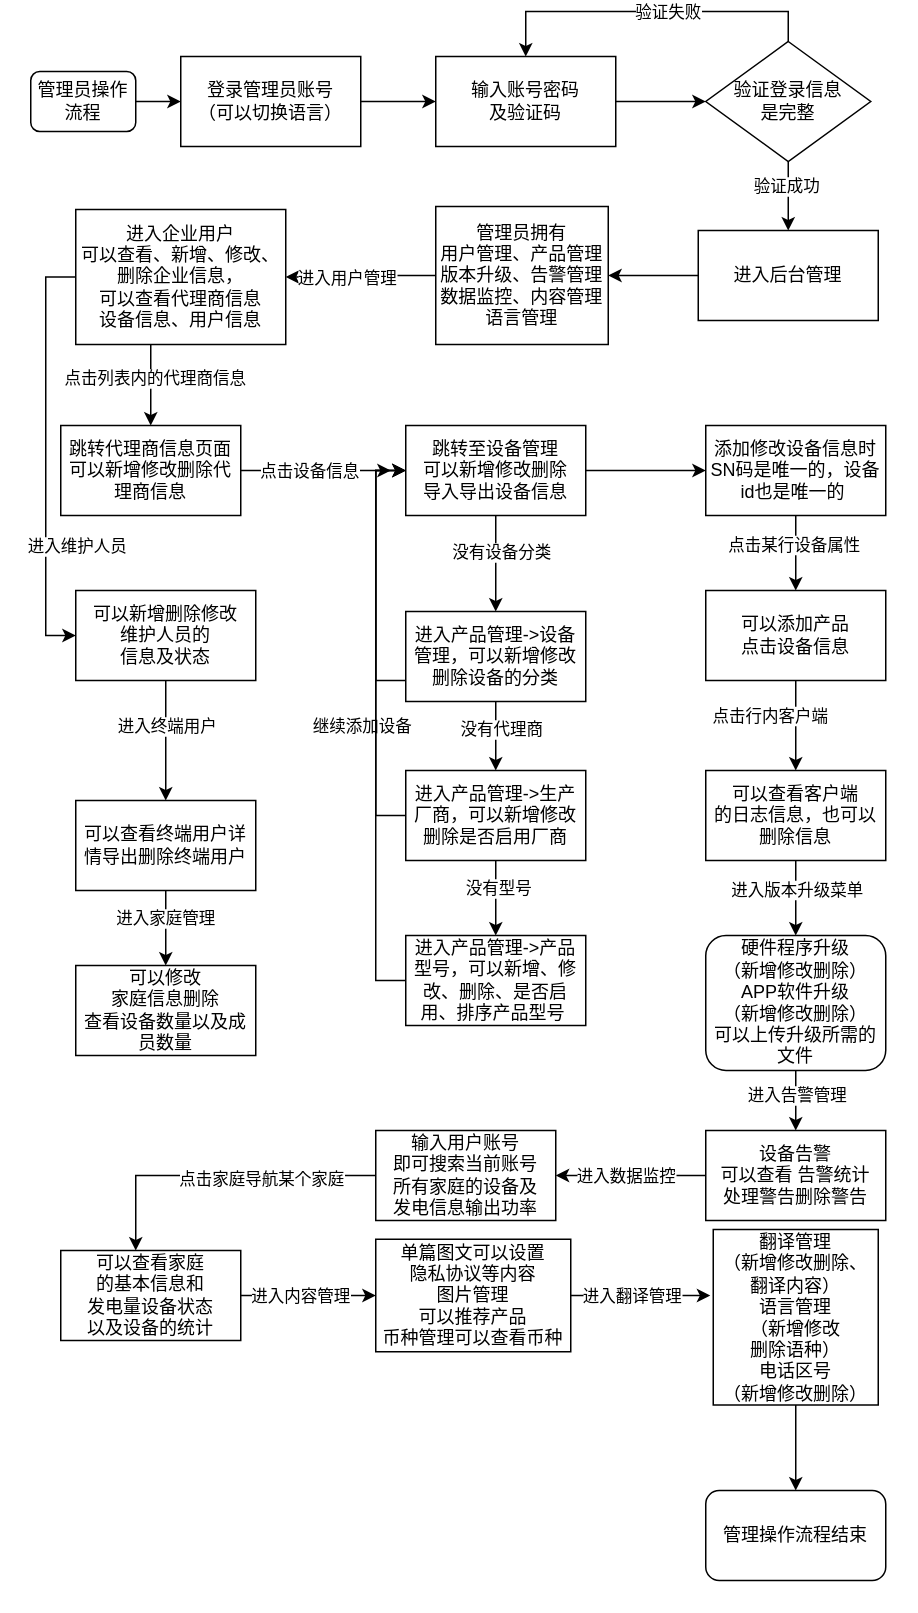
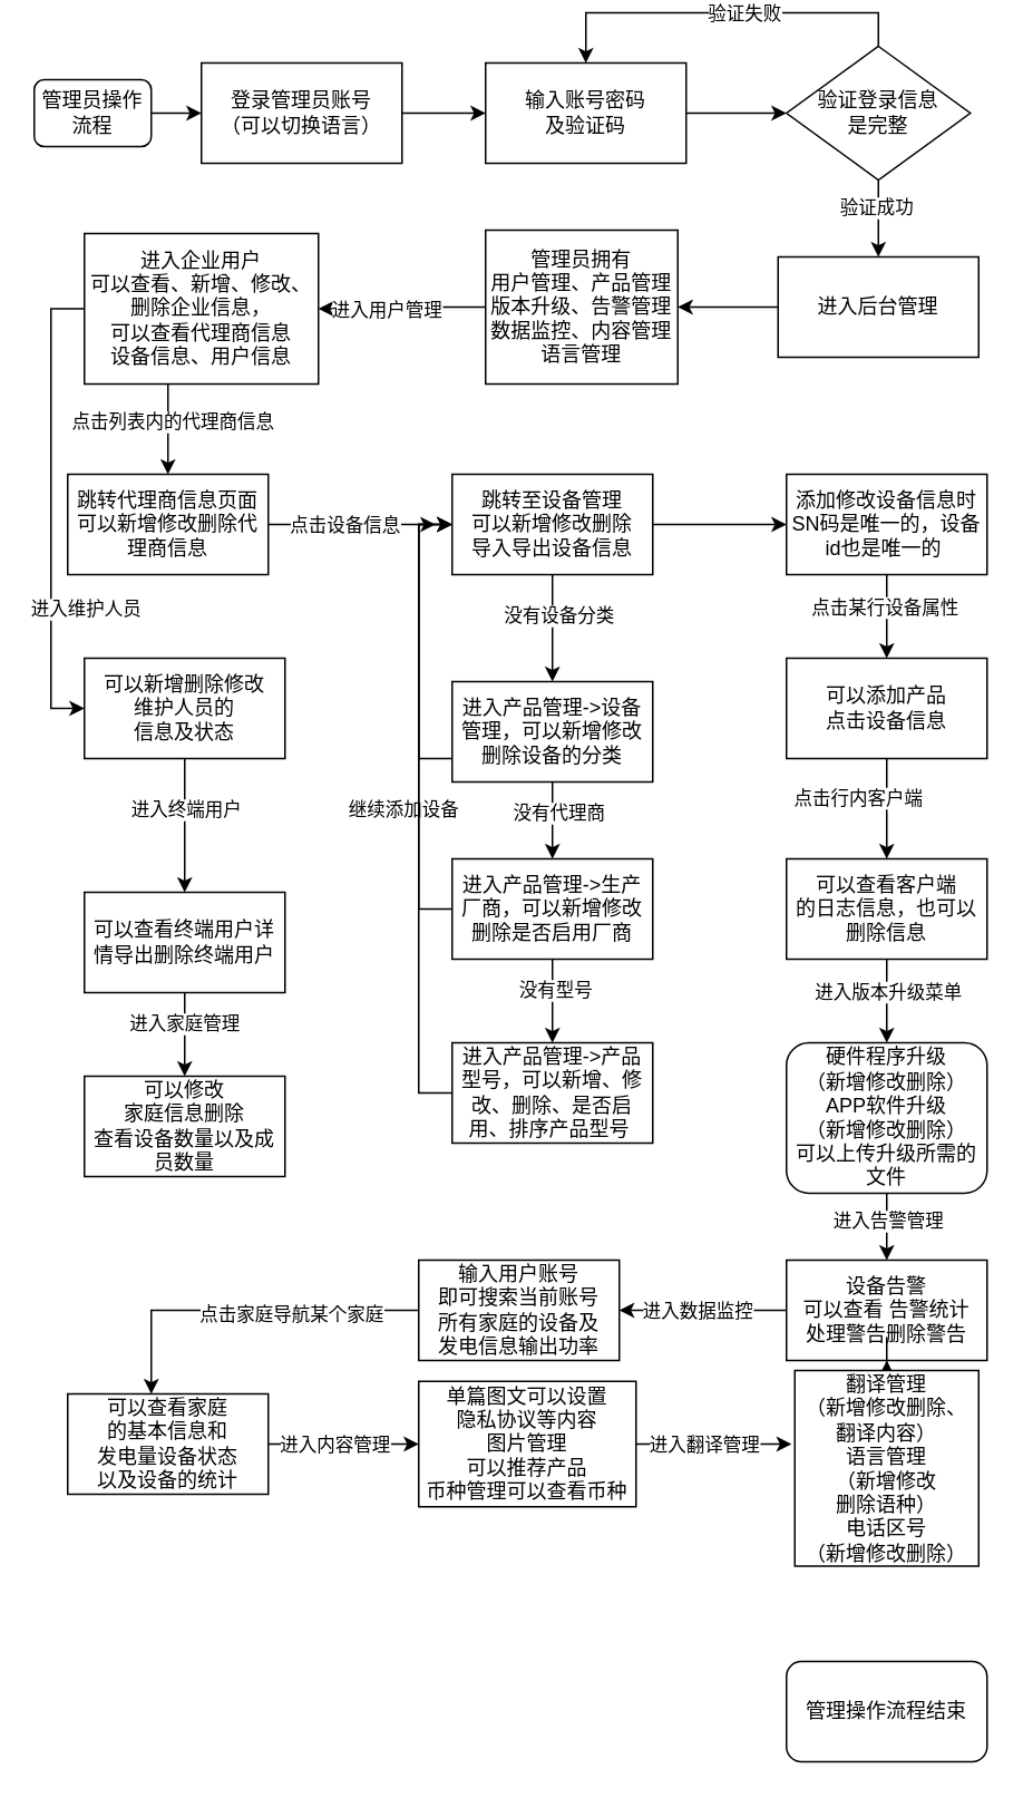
  <mxCell id="0" />
  <mxCell id="1" parent="0" />
  <mxCell id="2" value="" style="edgeStyle=orthogonalEdgeStyle;rounded=0;orthogonalLoop=1;jettySize=auto;html=1;" edge="1" parent="1" source="3" target="12"><mxGeometry relative="1" as="geometry"><mxPoint x="145" y="60" as="targetPoint" /></mxGeometry></mxCell>
  <mxCell id="3" value="管理员操作流程" style="rounded=1;whiteSpace=wrap;html=1;" vertex="1" parent="1"><mxGeometry x="20" y="40" width="70" height="40" as="geometry" /></mxCell>
  <mxCell id="4" style="edgeStyle=orthogonalEdgeStyle;rounded=0;orthogonalLoop=1;jettySize=auto;html=1;" edge="1" parent="1" source="5" target="10"><mxGeometry relative="1" as="geometry" /></mxCell>
  <mxCell id="5" value="输入账号密码&lt;br&gt;及验证码" style="whiteSpace=wrap;html=1;rounded=0;" vertex="1" parent="1"><mxGeometry x="290" y="30" width="120" height="60" as="geometry" /></mxCell>
  <mxCell id="6" style="edgeStyle=orthogonalEdgeStyle;rounded=0;orthogonalLoop=1;jettySize=auto;html=1;exitX=0.5;exitY=0;exitDx=0;exitDy=0;entryX=0.5;entryY=0;entryDx=0;entryDy=0;" edge="1" parent="1" source="10" target="5"><mxGeometry relative="1" as="geometry" /></mxCell>
  <mxCell id="7" value="验证失败" style="edgeLabel;html=1;align=center;verticalAlign=middle;resizable=0;points=[];" vertex="1" connectable="0" parent="6"><mxGeometry x="-0.182" relative="1" as="geometry"><mxPoint x="-9" as="offset" /></mxGeometry></mxCell>
  <mxCell id="8" value="" style="edgeStyle=orthogonalEdgeStyle;rounded=0;orthogonalLoop=1;jettySize=auto;html=1;" edge="1" parent="1" source="10" target="14"><mxGeometry relative="1" as="geometry" /></mxCell>
  <mxCell id="9" value="验证成功" style="edgeLabel;html=1;align=center;verticalAlign=middle;resizable=0;points=[];" vertex="1" connectable="0" parent="8"><mxGeometry x="-0.302" y="-2" relative="1" as="geometry"><mxPoint as="offset" /></mxGeometry></mxCell>
  <mxCell id="10" value="验证登录信息&lt;br&gt;是完整" style="rhombus;whiteSpace=wrap;html=1;rounded=0;" vertex="1" parent="1"><mxGeometry x="470" y="20" width="110" height="80" as="geometry" /></mxCell>
  <mxCell id="11" style="edgeStyle=orthogonalEdgeStyle;rounded=0;orthogonalLoop=1;jettySize=auto;html=1;entryX=0;entryY=0.5;entryDx=0;entryDy=0;" edge="1" parent="1" source="12" target="5"><mxGeometry relative="1" as="geometry"><mxPoint x="320" y="60" as="targetPoint" /></mxGeometry></mxCell>
  <mxCell id="12" value="登录管理员账号&lt;br&gt;（可以切换语言）" style="rounded=0;whiteSpace=wrap;html=1;" vertex="1" parent="1"><mxGeometry x="120" y="30" width="120" height="60" as="geometry" /></mxCell>
  <mxCell id="13" value="" style="edgeStyle=orthogonalEdgeStyle;rounded=0;orthogonalLoop=1;jettySize=auto;html=1;" edge="1" parent="1" source="14" target="17"><mxGeometry relative="1" as="geometry" /></mxCell>
  <mxCell id="14" value="进入后台管理" style="rounded=0;whiteSpace=wrap;html=1;" vertex="1" parent="1"><mxGeometry x="465" y="146" width="120" height="60" as="geometry" /></mxCell>
  <mxCell id="15" value="" style="edgeStyle=orthogonalEdgeStyle;rounded=0;orthogonalLoop=1;jettySize=auto;html=1;" edge="1" parent="1" source="17" target="22"><mxGeometry relative="1" as="geometry" /></mxCell>
  <mxCell id="16" value="进入用户管理" style="edgeLabel;html=1;align=center;verticalAlign=middle;resizable=0;points=[];" vertex="1" connectable="0" parent="15"><mxGeometry x="-0.292" y="1" relative="1" as="geometry"><mxPoint x="-24" as="offset" /></mxGeometry></mxCell>
  <mxCell id="17" value="管理员拥有&lt;br&gt;用户管理、产品管理&lt;br&gt;版本升级、告警管理&lt;br&gt;数据监控、内容管理&lt;br&gt;语言管理" style="whiteSpace=wrap;html=1;rounded=0;" vertex="1" parent="1"><mxGeometry x="290" y="130" width="115" height="92" as="geometry" /></mxCell>
  <mxCell id="18" value="" style="edgeStyle=orthogonalEdgeStyle;rounded=0;orthogonalLoop=1;jettySize=auto;html=1;" edge="1" parent="1" source="22" target="25"><mxGeometry relative="1" as="geometry"><Array as="points"><mxPoint x="100" y="236" /><mxPoint x="100" y="236" /></Array></mxGeometry></mxCell>
  <mxCell id="19" value="点击列表内的代理商信息" style="edgeLabel;html=1;align=center;verticalAlign=middle;resizable=0;points=[];" vertex="1" connectable="0" parent="18"><mxGeometry x="-0.192" y="2" relative="1" as="geometry"><mxPoint as="offset" /></mxGeometry></mxCell>
  <mxCell id="20" style="edgeStyle=orthogonalEdgeStyle;rounded=0;orthogonalLoop=1;jettySize=auto;html=1;entryX=0;entryY=0.5;entryDx=0;entryDy=0;" edge="1" parent="1" source="22" target="70"><mxGeometry relative="1" as="geometry"><Array as="points"><mxPoint x="30" y="177" /><mxPoint x="30" y="416" /></Array></mxGeometry></mxCell>
  <mxCell id="21" value="进入维护人员" style="edgeLabel;html=1;align=center;verticalAlign=middle;resizable=0;points=[];" vertex="1" connectable="0" parent="20"><mxGeometry x="0.369" y="-1" relative="1" as="geometry"><mxPoint x="21" y="8" as="offset" /></mxGeometry></mxCell>
  <mxCell id="22" value="进入企业用户&lt;br&gt;可以查看、新增、修改、删除企业信息，&lt;br&gt;可以查看代理商信息&lt;br&gt;设备信息、用户信息" style="whiteSpace=wrap;html=1;rounded=0;" vertex="1" parent="1"><mxGeometry x="50" y="132" width="140" height="90" as="geometry" /></mxCell>
  <mxCell id="23" value="" style="edgeStyle=orthogonalEdgeStyle;rounded=0;orthogonalLoop=1;jettySize=auto;html=1;" edge="1" parent="1" source="25" target="29"><mxGeometry relative="1" as="geometry" /></mxCell>
  <mxCell id="24" value="点击设备信息" style="edgeLabel;html=1;align=center;verticalAlign=middle;resizable=0;points=[];" vertex="1" connectable="0" parent="23"><mxGeometry x="-0.22" y="1" relative="1" as="geometry"><mxPoint x="2" y="1" as="offset" /></mxGeometry></mxCell>
  <mxCell id="25" value="跳转代理商信息页面&lt;br&gt;可以新增修改删除代理商信息" style="whiteSpace=wrap;html=1;rounded=0;" vertex="1" parent="1"><mxGeometry x="40" y="276" width="120" height="60" as="geometry" /></mxCell>
  <mxCell id="26" value="" style="edgeStyle=orthogonalEdgeStyle;rounded=0;orthogonalLoop=1;jettySize=auto;html=1;" edge="1" parent="1" source="29" target="32"><mxGeometry relative="1" as="geometry"><Array as="points"><mxPoint x="420" y="306" /><mxPoint x="420" y="306" /></Array></mxGeometry></mxCell>
  <mxCell id="27" value="" style="edgeStyle=orthogonalEdgeStyle;rounded=0;orthogonalLoop=1;jettySize=auto;html=1;" edge="1" parent="1" source="29" target="46"><mxGeometry relative="1" as="geometry" /></mxCell>
  <mxCell id="28" value="没有设备分类" style="edgeLabel;html=1;align=center;verticalAlign=middle;resizable=0;points=[];" vertex="1" connectable="0" parent="27"><mxGeometry x="-0.25" y="3" relative="1" as="geometry"><mxPoint as="offset" /></mxGeometry></mxCell>
  <mxCell id="29" value="跳转至设备管理&lt;br&gt;可以新增修改删除&lt;br&gt;导入导出设备信息" style="whiteSpace=wrap;html=1;rounded=0;" vertex="1" parent="1"><mxGeometry x="270" y="276" width="120" height="60" as="geometry" /></mxCell>
  <mxCell id="30" value="" style="edgeStyle=orthogonalEdgeStyle;rounded=0;orthogonalLoop=1;jettySize=auto;html=1;" edge="1" parent="1" source="32" target="35"><mxGeometry relative="1" as="geometry" /></mxCell>
  <mxCell id="31" value="点击某行设备属性" style="edgeLabel;html=1;align=center;verticalAlign=middle;resizable=0;points=[];" vertex="1" connectable="0" parent="30"><mxGeometry x="-0.236" y="-2" relative="1" as="geometry"><mxPoint as="offset" /></mxGeometry></mxCell>
  <mxCell id="32" value="添加修改设备信息时&lt;br&gt;SN码是唯一的，设备id也是唯一的&amp;nbsp;" style="whiteSpace=wrap;html=1;rounded=0;" vertex="1" parent="1"><mxGeometry x="470" y="276" width="120" height="60" as="geometry" /></mxCell>
  <mxCell id="33" value="" style="edgeStyle=orthogonalEdgeStyle;rounded=0;orthogonalLoop=1;jettySize=auto;html=1;" edge="1" parent="1" source="35" target="38"><mxGeometry relative="1" as="geometry" /></mxCell>
  <mxCell id="34" value="点击行内客户端" style="edgeLabel;html=1;align=center;verticalAlign=middle;resizable=0;points=[];" vertex="1" connectable="0" parent="33"><mxGeometry x="-0.257" y="-2" relative="1" as="geometry"><mxPoint x="-16" y="1" as="offset" /></mxGeometry></mxCell>
  <mxCell id="35" value="可以添加产品&lt;br&gt;点击设备信息" style="whiteSpace=wrap;html=1;rounded=0;" vertex="1" parent="1"><mxGeometry x="470" y="386" width="120" height="60" as="geometry" /></mxCell>
  <mxCell id="36" value="" style="edgeStyle=orthogonalEdgeStyle;rounded=0;orthogonalLoop=1;jettySize=auto;html=1;" edge="1" parent="1" source="38" target="41"><mxGeometry relative="1" as="geometry" /></mxCell>
  <mxCell id="37" value="进入版本升级菜单" style="edgeLabel;html=1;align=center;verticalAlign=middle;resizable=0;points=[];" vertex="1" connectable="0" parent="36"><mxGeometry x="-0.26" relative="1" as="geometry"><mxPoint as="offset" /></mxGeometry></mxCell>
  <mxCell id="38" value="可以查看客户端&lt;br&gt;的日志信息，也可以删除信息" style="whiteSpace=wrap;html=1;rounded=0;" vertex="1" parent="1"><mxGeometry x="470" y="506" width="120" height="60" as="geometry" /></mxCell>
  <mxCell id="39" value="" style="edgeStyle=orthogonalEdgeStyle;rounded=0;orthogonalLoop=1;jettySize=auto;html=1;" edge="1" parent="1" source="41" target="55"><mxGeometry relative="1" as="geometry" /></mxCell>
  <mxCell id="40" value="进入告警管理" style="edgeLabel;html=1;align=center;verticalAlign=middle;resizable=0;points=[];" vertex="1" connectable="0" parent="39"><mxGeometry x="-0.185" relative="1" as="geometry"><mxPoint as="offset" /></mxGeometry></mxCell>
  <mxCell id="41" value="硬件程序升级&lt;br&gt;（新增修改删除）&lt;br&gt;APP软件升级&lt;br&gt;（新增修改删除）&lt;br&gt;可以上传升级所需的文件" style="whiteSpace=wrap;html=1;rounded=1;" vertex="1" parent="1"><mxGeometry x="470" y="616" width="120" height="90" as="geometry" /></mxCell>
  <mxCell id="42" style="edgeStyle=orthogonalEdgeStyle;rounded=0;orthogonalLoop=1;jettySize=auto;html=1;" edge="1" parent="1" source="46"><mxGeometry relative="1" as="geometry"><mxPoint x="260" y="306" as="targetPoint" /><Array as="points"><mxPoint x="250" y="446" /><mxPoint x="250" y="306" /></Array></mxGeometry></mxCell>
  <mxCell id="43" value="继续添加设备" style="edgeLabel;html=1;align=center;verticalAlign=middle;resizable=0;points=[];" vertex="1" connectable="0" parent="42"><mxGeometry x="0.377" relative="1" as="geometry"><mxPoint x="-10" y="127" as="offset" /></mxGeometry></mxCell>
  <mxCell id="44" value="" style="edgeStyle=orthogonalEdgeStyle;rounded=0;orthogonalLoop=1;jettySize=auto;html=1;" edge="1" parent="1" source="46" target="50"><mxGeometry relative="1" as="geometry" /></mxCell>
  <mxCell id="45" value="没有代理商" style="edgeLabel;html=1;align=center;verticalAlign=middle;resizable=0;points=[];" vertex="1" connectable="0" parent="44"><mxGeometry x="-0.207" y="3" relative="1" as="geometry"><mxPoint as="offset" /></mxGeometry></mxCell>
  <mxCell id="46" value="进入产品管理-&amp;gt;设备管理，可以新增修改删除设备的分类&lt;br&gt;" style="rounded=0;whiteSpace=wrap;html=1;" vertex="1" parent="1"><mxGeometry x="270" y="400" width="120" height="60" as="geometry" /></mxCell>
  <mxCell id="47" style="edgeStyle=orthogonalEdgeStyle;rounded=0;orthogonalLoop=1;jettySize=auto;html=1;entryX=0;entryY=0.5;entryDx=0;entryDy=0;" edge="1" parent="1" source="50" target="29"><mxGeometry relative="1" as="geometry"><Array as="points"><mxPoint x="250" y="536" /><mxPoint x="250" y="306" /></Array></mxGeometry></mxCell>
  <mxCell id="48" style="edgeStyle=orthogonalEdgeStyle;rounded=0;orthogonalLoop=1;jettySize=auto;html=1;entryX=0.5;entryY=0;entryDx=0;entryDy=0;" edge="1" parent="1" source="50" target="52"><mxGeometry relative="1" as="geometry" /></mxCell>
  <mxCell id="49" value="没有型号" style="edgeLabel;html=1;align=center;verticalAlign=middle;resizable=0;points=[];" vertex="1" connectable="0" parent="48"><mxGeometry x="-0.289" y="1" relative="1" as="geometry"><mxPoint as="offset" /></mxGeometry></mxCell>
  <mxCell id="50" value="进入产品管理-&amp;gt;生产厂商，可以新增修改删除是否启用厂商" style="whiteSpace=wrap;html=1;rounded=0;" vertex="1" parent="1"><mxGeometry x="270" y="506" width="120" height="60" as="geometry" /></mxCell>
  <mxCell id="51" style="edgeStyle=orthogonalEdgeStyle;rounded=0;orthogonalLoop=1;jettySize=auto;html=1;entryX=0;entryY=0.5;entryDx=0;entryDy=0;" edge="1" parent="1" source="52" target="29"><mxGeometry relative="1" as="geometry"><Array as="points"><mxPoint x="250" y="646" /><mxPoint x="250" y="306" /></Array></mxGeometry></mxCell>
  <mxCell id="52" value="进入产品管理-&amp;gt;产品型号，可以新增、修改、删除、是否启用、排序产品型号&amp;nbsp;" style="whiteSpace=wrap;html=1;rounded=0;" vertex="1" parent="1"><mxGeometry x="270" y="616" width="120" height="60" as="geometry" /></mxCell>
  <mxCell id="53" value="" style="edgeStyle=orthogonalEdgeStyle;rounded=0;orthogonalLoop=1;jettySize=auto;html=1;" edge="1" parent="1" source="55" target="58"><mxGeometry relative="1" as="geometry" /></mxCell>
  <mxCell id="54" value="进入数据监控" style="edgeLabel;html=1;align=center;verticalAlign=middle;resizable=0;points=[];" vertex="1" connectable="0" parent="53"><mxGeometry x="-0.25" y="2" relative="1" as="geometry"><mxPoint x="-16" y="-2" as="offset" /></mxGeometry></mxCell>
  <mxCell id="55" value="设备告警&lt;br&gt;可以查看 告警统计&lt;br&gt;处理警告删除警告" style="whiteSpace=wrap;html=1;rounded=0;" vertex="1" parent="1"><mxGeometry x="470" y="746" width="120" height="60" as="geometry" /></mxCell>
  <mxCell id="56" value="" style="edgeStyle=orthogonalEdgeStyle;rounded=0;orthogonalLoop=1;jettySize=auto;html=1;" edge="1" parent="1" source="58" target="61"><mxGeometry relative="1" as="geometry"><Array as="points"><mxPoint x="90" y="776" /></Array></mxGeometry></mxCell>
  <mxCell id="57" value="点击家庭导航某个家庭" style="edgeLabel;html=1;align=center;verticalAlign=middle;resizable=0;points=[];" vertex="1" connectable="0" parent="56"><mxGeometry x="-0.267" y="2" relative="1" as="geometry"><mxPoint as="offset" /></mxGeometry></mxCell>
  <mxCell id="58" value="输入用户账号&lt;br&gt;即可搜索当前账号&lt;br&gt;所有家庭的设备及&lt;br&gt;发电信息输出功率" style="whiteSpace=wrap;html=1;rounded=0;" vertex="1" parent="1"><mxGeometry x="250" y="746" width="120" height="60" as="geometry" /></mxCell>
  <mxCell id="59" style="edgeStyle=orthogonalEdgeStyle;rounded=0;orthogonalLoop=1;jettySize=auto;html=1;" edge="1" parent="1" source="61" target="64"><mxGeometry relative="1" as="geometry" /></mxCell>
  <mxCell id="60" value="进入内容管理" style="edgeLabel;html=1;align=center;verticalAlign=middle;resizable=0;points=[];" vertex="1" connectable="0" parent="59"><mxGeometry x="-0.244" y="-1" relative="1" as="geometry"><mxPoint x="5" y="-1" as="offset" /></mxGeometry></mxCell>
  <mxCell id="61" value="可以查看家庭&lt;br&gt;的基本信息和&lt;br&gt;发电量设备状态&lt;br&gt;以及设备的统计" style="whiteSpace=wrap;html=1;rounded=0;" vertex="1" parent="1"><mxGeometry x="40" y="826" width="120" height="60" as="geometry" /></mxCell>
  <mxCell id="62" style="edgeStyle=orthogonalEdgeStyle;rounded=0;orthogonalLoop=1;jettySize=auto;html=1;entryX=-0.018;entryY=0.376;entryDx=0;entryDy=0;entryPerimeter=0;" edge="1" parent="1" source="64" target="66"><mxGeometry relative="1" as="geometry" /></mxCell>
  <mxCell id="63" value="进入翻译管理" style="edgeLabel;html=1;align=center;verticalAlign=middle;resizable=0;points=[];" vertex="1" connectable="0" parent="62"><mxGeometry x="-0.226" y="1" relative="1" as="geometry"><mxPoint x="4" y="2" as="offset" /></mxGeometry></mxCell>
  <mxCell id="64" value="单篇图文可以设置&lt;br&gt;隐私协议等内容&lt;br&gt;图片管理&lt;br&gt;可以推荐产品&lt;br&gt;币种管理可以查看币种" style="whiteSpace=wrap;html=1;rounded=0;" vertex="1" parent="1"><mxGeometry x="250" y="818.5" width="130" height="75" as="geometry" /></mxCell>
- <mxCell id="65" value="" style="edgeStyle=orthogonalEdgeStyle;rounded=0;orthogonalLoop=1;jettySize=auto;html=1;" edge="1" parent="1" source="66" target="67"><mxGeometry relative="1" as="geometry" /></mxCell>
+ <mxCell id="65" value="" style="edgeStyle=orthogonalEdgeStyle;rounded=0;orthogonalLoop=1;jettySize=auto;html=1;" edge="1" parent="1" source="66" target="55"><mxGeometry relative="1" as="geometry" /></mxCell>
  <mxCell id="66" value="翻译管理&lt;br&gt;（新增修改删除、&lt;br&gt;翻译内容）&lt;br&gt;语言管理&lt;br&gt;（新增修改&lt;br&gt;删除语种）&lt;br&gt;电话区号&lt;br&gt;（新增修改删除）" style="whiteSpace=wrap;html=1;rounded=0;" vertex="1" parent="1"><mxGeometry x="475" y="812" width="110" height="117" as="geometry" /></mxCell>
  <mxCell id="67" value="管理操作流程结束" style="whiteSpace=wrap;html=1;rounded=1;" vertex="1" parent="1"><mxGeometry x="470" y="986" width="120" height="60" as="geometry" /></mxCell>
  <mxCell id="68" value="" style="edgeStyle=orthogonalEdgeStyle;rounded=0;orthogonalLoop=1;jettySize=auto;html=1;" edge="1" parent="1" source="70" target="73"><mxGeometry relative="1" as="geometry" /></mxCell>
  <mxCell id="69" value="进入终端用户" style="edgeLabel;html=1;align=center;verticalAlign=middle;resizable=0;points=[];" vertex="1" connectable="0" parent="68"><mxGeometry x="-0.24" relative="1" as="geometry"><mxPoint as="offset" /></mxGeometry></mxCell>
  <mxCell id="70" value="可以新增删除修改&lt;br&gt;维护人员的&lt;br&gt;信息及状态" style="rounded=0;whiteSpace=wrap;html=1;" vertex="1" parent="1"><mxGeometry x="50" y="386" width="120" height="60" as="geometry" /></mxCell>
  <mxCell id="71" value="" style="edgeStyle=orthogonalEdgeStyle;rounded=0;orthogonalLoop=1;jettySize=auto;html=1;" edge="1" parent="1" source="73" target="74"><mxGeometry relative="1" as="geometry" /></mxCell>
  <mxCell id="72" value="进入家庭管理" style="edgeLabel;html=1;align=center;verticalAlign=middle;resizable=0;points=[];" vertex="1" connectable="0" parent="71"><mxGeometry x="-0.273" y="-1" relative="1" as="geometry"><mxPoint as="offset" /></mxGeometry></mxCell>
  <mxCell id="73" value="可以查看终端用户详情导出删除终端用户" style="whiteSpace=wrap;html=1;rounded=0;" vertex="1" parent="1"><mxGeometry x="50" y="526" width="120" height="60" as="geometry" /></mxCell>
  <mxCell id="74" value="可以修改&lt;br&gt;家庭信息删除&lt;br&gt;查看设备数量以及成员数量" style="whiteSpace=wrap;html=1;rounded=0;" vertex="1" parent="1"><mxGeometry x="50" y="636" width="120" height="60" as="geometry" /></mxCell>
